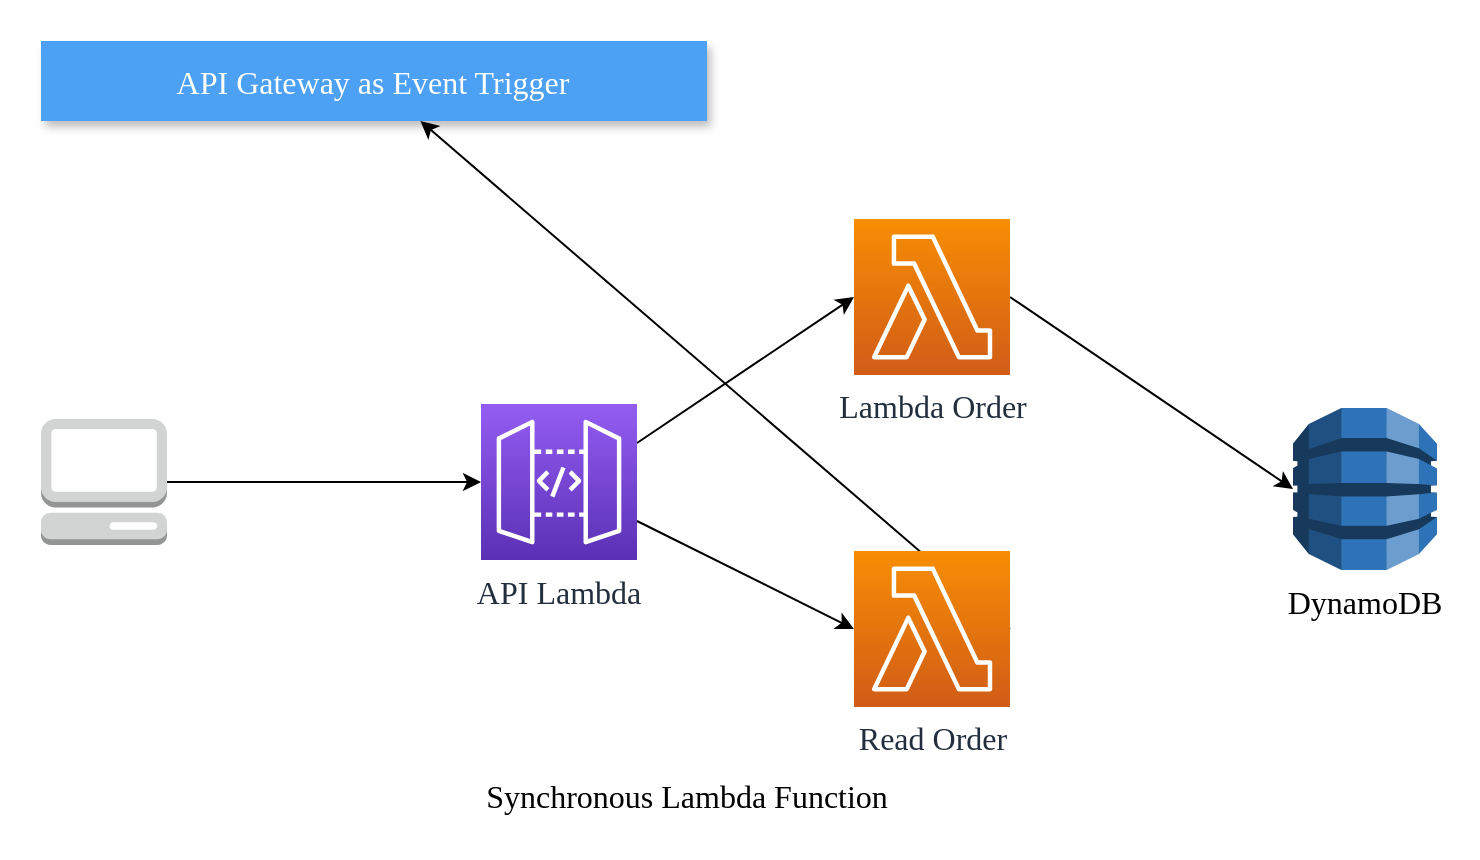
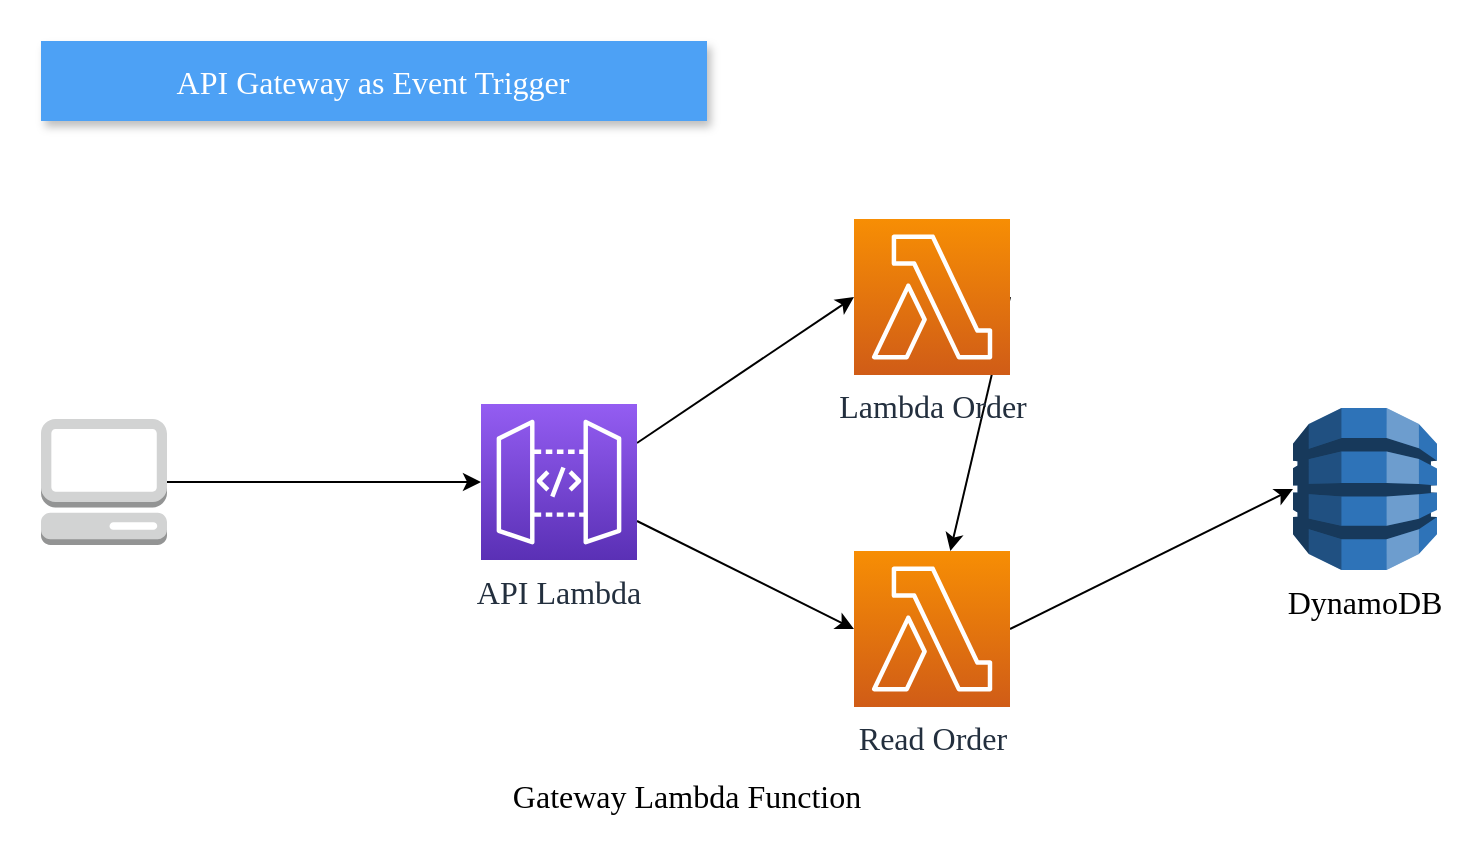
  <mxCell id="0" />
  <mxCell id="1" parent="0" />
  <mxCell id="2" value="API Gateway as Event Trigger" style="fillColor=#4DA1F5;strokeColor=none;shadow=1;gradientColor=none;fontSize=16;align=center;spacingLeft=0;fontColor=#ffffff;fontFamily=Comic Sans MS;spacing=1;" parent="1" vertex="1"><mxGeometry x="20" y="20" width="333" height="40" as="geometry" /></mxCell>
  <mxCell id="3" style="edgeStyle=none;rounded=0;orthogonalLoop=1;jettySize=auto;html=1;exitX=1;exitY=0.5;exitDx=0;exitDy=0;exitPerimeter=0;entryX=0;entryY=0.5;entryDx=0;entryDy=0;entryPerimeter=0;fontFamily=Comic Sans MS;fontSize=16;" parent="1" source="4" target="7" edge="1"><mxGeometry relative="1" as="geometry" /></mxCell>
  <mxCell id="4" value="" style="outlineConnect=0;dashed=0;verticalLabelPosition=bottom;verticalAlign=top;align=center;html=1;shape=mxgraph.aws3.management_console;fillColor=#D2D3D3;gradientColor=none;fontFamily=Comic Sans MS;fontSize=16;" parent="1" vertex="1"><mxGeometry x="20" y="209" width="63" height="63" as="geometry" /></mxCell>
  <mxCell id="5" style="edgeStyle=none;rounded=0;orthogonalLoop=1;jettySize=auto;html=1;exitX=1;exitY=0.25;exitDx=0;exitDy=0;exitPerimeter=0;entryX=0;entryY=0.5;entryDx=0;entryDy=0;entryPerimeter=0;fontFamily=Comic Sans MS;fontSize=16;" parent="1" source="7" target="9" edge="1"><mxGeometry relative="1" as="geometry" /></mxCell>
  <mxCell id="6" style="edgeStyle=none;rounded=0;orthogonalLoop=1;jettySize=auto;html=1;exitX=1;exitY=0.75;exitDx=0;exitDy=0;exitPerimeter=0;entryX=0;entryY=0.5;entryDx=0;entryDy=0;entryPerimeter=0;fontFamily=Comic Sans MS;fontSize=16;" parent="1" source="7" target="11" edge="1"><mxGeometry relative="1" as="geometry" /></mxCell>
  <mxCell id="7" value="&lt;font style=&quot;font-size: 16px&quot;&gt;API Lambda&lt;/font&gt;" style="sketch=0;points=[[0,0,0],[0.25,0,0],[0.5,0,0],[0.75,0,0],[1,0,0],[0,1,0],[0.25,1,0],[0.5,1,0],[0.75,1,0],[1,1,0],[0,0.25,0],[0,0.5,0],[0,0.75,0],[1,0.25,0],[1,0.5,0],[1,0.75,0]];outlineConnect=0;fontColor=#232F3E;gradientColor=#945DF2;gradientDirection=north;fillColor=#5A30B5;strokeColor=#ffffff;dashed=0;verticalLabelPosition=bottom;verticalAlign=top;align=center;html=1;fontSize=12;fontStyle=0;aspect=fixed;shape=mxgraph.aws4.resourceIcon;resIcon=mxgraph.aws4.api_gateway;fontFamily=Comic Sans MS;" parent="1" vertex="1"><mxGeometry x="240" y="201.5" width="78" height="78" as="geometry" /></mxCell>
- <mxCell id="8" style="edgeStyle=none;rounded=0;orthogonalLoop=1;jettySize=auto;html=1;exitX=1;exitY=0.5;exitDx=0;exitDy=0;exitPerimeter=0;entryX=0;entryY=0.5;entryDx=0;entryDy=0;entryPerimeter=0;fontFamily=Comic Sans MS;fontSize=16;" parent="1" source="9" target="12" edge="1"><mxGeometry relative="1" as="geometry" /></mxCell>
+ <mxCell id="8" style="edgeStyle=none;rounded=0;orthogonalLoop=1;jettySize=auto;html=1;exitX=1;exitY=0.5;exitDx=0;exitDy=0;exitPerimeter=0;fontFamily=Comic Sans MS;fontSize=16;" parent="1" source="9" target="11" edge="1"><mxGeometry relative="1" as="geometry" /></mxCell>
  <mxCell id="9" value="&lt;font style=&quot;font-size: 16px&quot;&gt;Lambda Order&lt;/font&gt;" style="sketch=0;points=[[0,0,0],[0.25,0,0],[0.5,0,0],[0.75,0,0],[1,0,0],[0,1,0],[0.25,1,0],[0.5,1,0],[0.75,1,0],[1,1,0],[0,0.25,0],[0,0.5,0],[0,0.75,0],[1,0.25,0],[1,0.5,0],[1,0.75,0]];outlineConnect=0;fontColor=#232F3E;gradientColor=#F78E04;gradientDirection=north;fillColor=#D05C17;strokeColor=#ffffff;dashed=0;verticalLabelPosition=bottom;verticalAlign=top;align=center;html=1;fontSize=12;fontStyle=0;aspect=fixed;shape=mxgraph.aws4.resourceIcon;resIcon=mxgraph.aws4.lambda;fontFamily=Comic Sans MS;" parent="1" vertex="1"><mxGeometry x="426.5" y="109" width="78" height="78" as="geometry" /></mxCell>
- <mxCell id="10" style="edgeStyle=none;rounded=0;orthogonalLoop=1;jettySize=auto;html=1;exitX=1;exitY=0.5;exitDx=0;exitDy=0;exitPerimeter=0;fontFamily=Comic Sans MS;fontSize=16;" parent="1" source="11" target="2" edge="1"><mxGeometry relative="1" as="geometry" /></mxCell>
+ <mxCell id="10" style="edgeStyle=none;rounded=0;orthogonalLoop=1;jettySize=auto;html=1;exitX=1;exitY=0.5;exitDx=0;exitDy=0;exitPerimeter=0;entryX=0;entryY=0.5;entryDx=0;entryDy=0;entryPerimeter=0;fontFamily=Comic Sans MS;fontSize=16;" parent="1" source="11" target="12" edge="1"><mxGeometry relative="1" as="geometry" /></mxCell>
  <mxCell id="11" value="&lt;font style=&quot;font-size: 16px&quot;&gt;Read Order&lt;/font&gt;" style="sketch=0;points=[[0,0,0],[0.25,0,0],[0.5,0,0],[0.75,0,0],[1,0,0],[0,1,0],[0.25,1,0],[0.5,1,0],[0.75,1,0],[1,1,0],[0,0.25,0],[0,0.5,0],[0,0.75,0],[1,0.25,0],[1,0.5,0],[1,0.75,0]];outlineConnect=0;fontColor=#232F3E;gradientColor=#F78E04;gradientDirection=north;fillColor=#D05C17;strokeColor=#ffffff;dashed=0;verticalLabelPosition=bottom;verticalAlign=top;align=center;html=1;fontSize=12;fontStyle=0;aspect=fixed;shape=mxgraph.aws4.resourceIcon;resIcon=mxgraph.aws4.lambda;fontFamily=Comic Sans MS;" parent="1" vertex="1"><mxGeometry x="426.5" y="275" width="78" height="78" as="geometry" /></mxCell>
  <mxCell id="12" value="DynamoDB" style="outlineConnect=0;dashed=0;verticalLabelPosition=bottom;verticalAlign=top;align=center;html=1;shape=mxgraph.aws3.dynamo_db;fillColor=#2E73B8;gradientColor=none;fontFamily=Comic Sans MS;fontSize=16;" parent="1" vertex="1"><mxGeometry x="646" y="203.5" width="72" height="81" as="geometry" /></mxCell>
- <mxCell id="13" value="&lt;font style=&quot;font-size: 16px&quot; face=&quot;Comic Sans MS&quot;&gt;Synchronous Lambda Function&lt;/font&gt;" style="text;html=1;align=center;verticalAlign=middle;resizable=0;points=[];autosize=1;strokeColor=none;fillColor=none;" parent="1" vertex="1"><mxGeometry x="226" y="388" width="234" height="20" as="geometry" /></mxCell>
+ <mxCell id="13" value="&lt;font style=&quot;font-size: 16px&quot; face=&quot;Comic Sans MS&quot;&gt;Gateway Lambda Function&lt;/font&gt;" style="text;html=1;align=center;verticalAlign=middle;resizable=0;points=[];autosize=1;strokeColor=none;fillColor=none;" parent="1" vertex="1"><mxGeometry x="226" y="388" width="234" height="20" as="geometry" /></mxCell>
